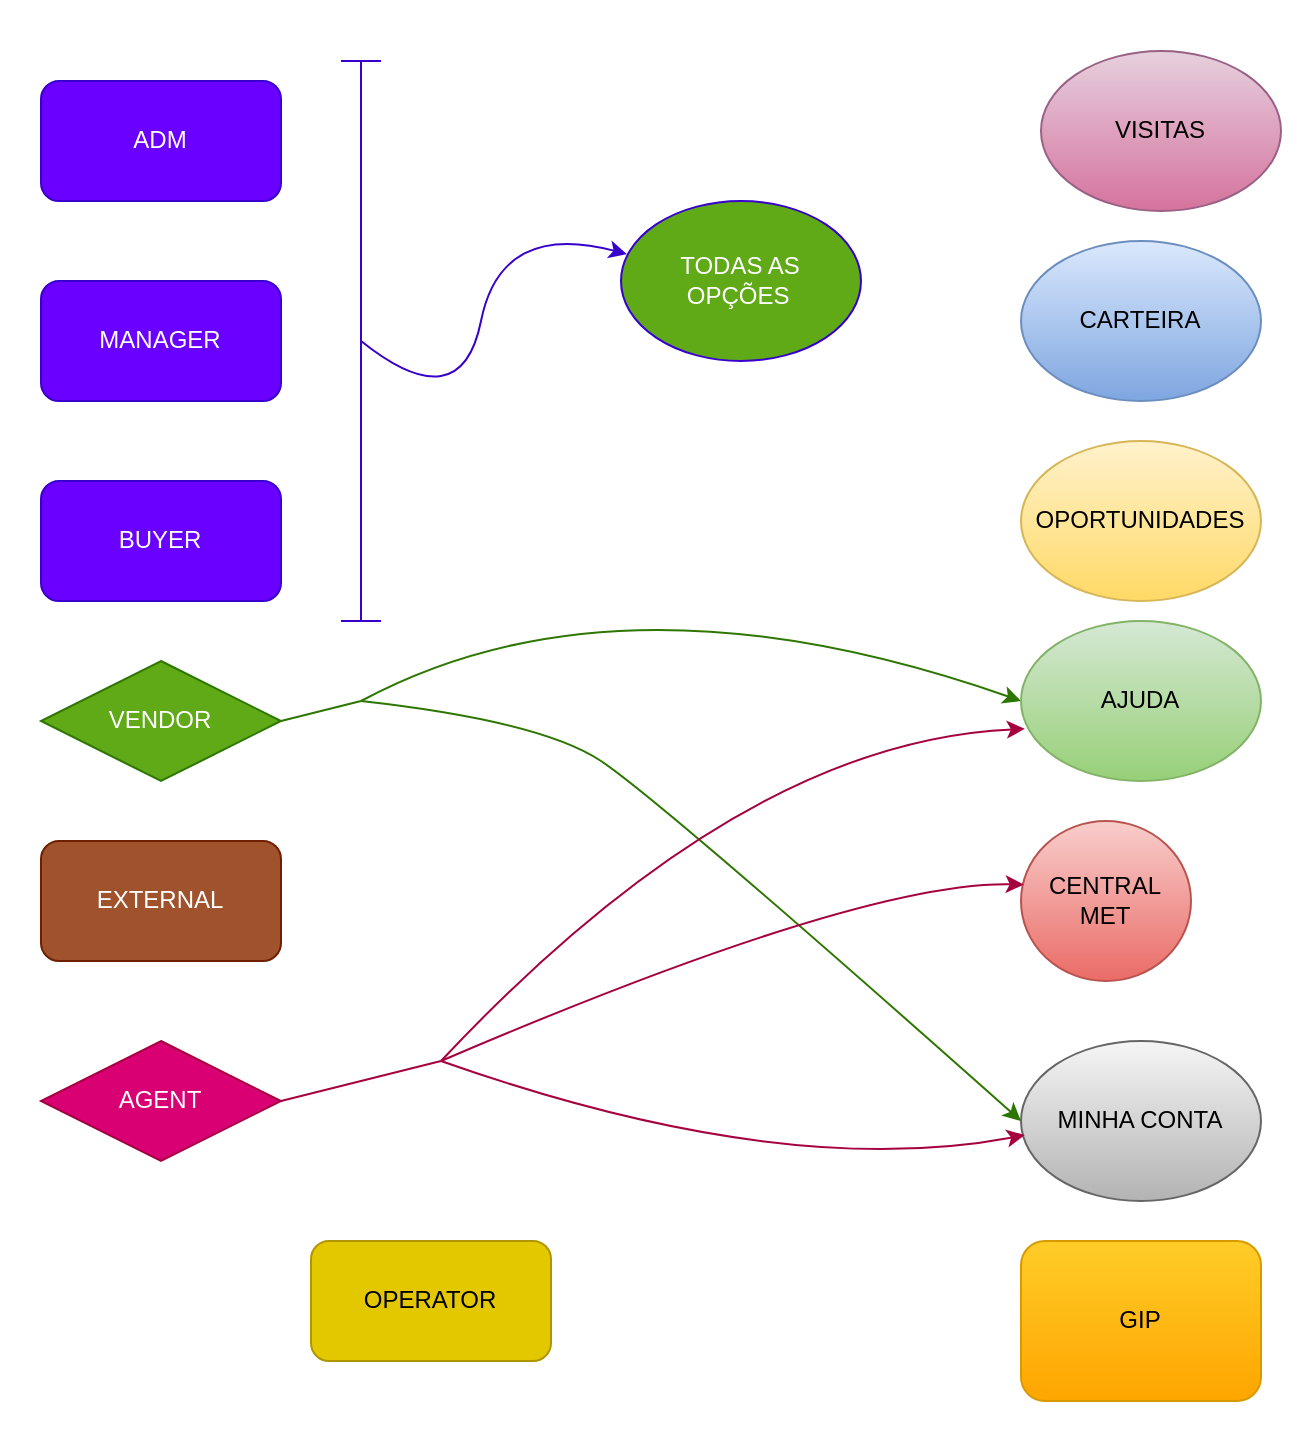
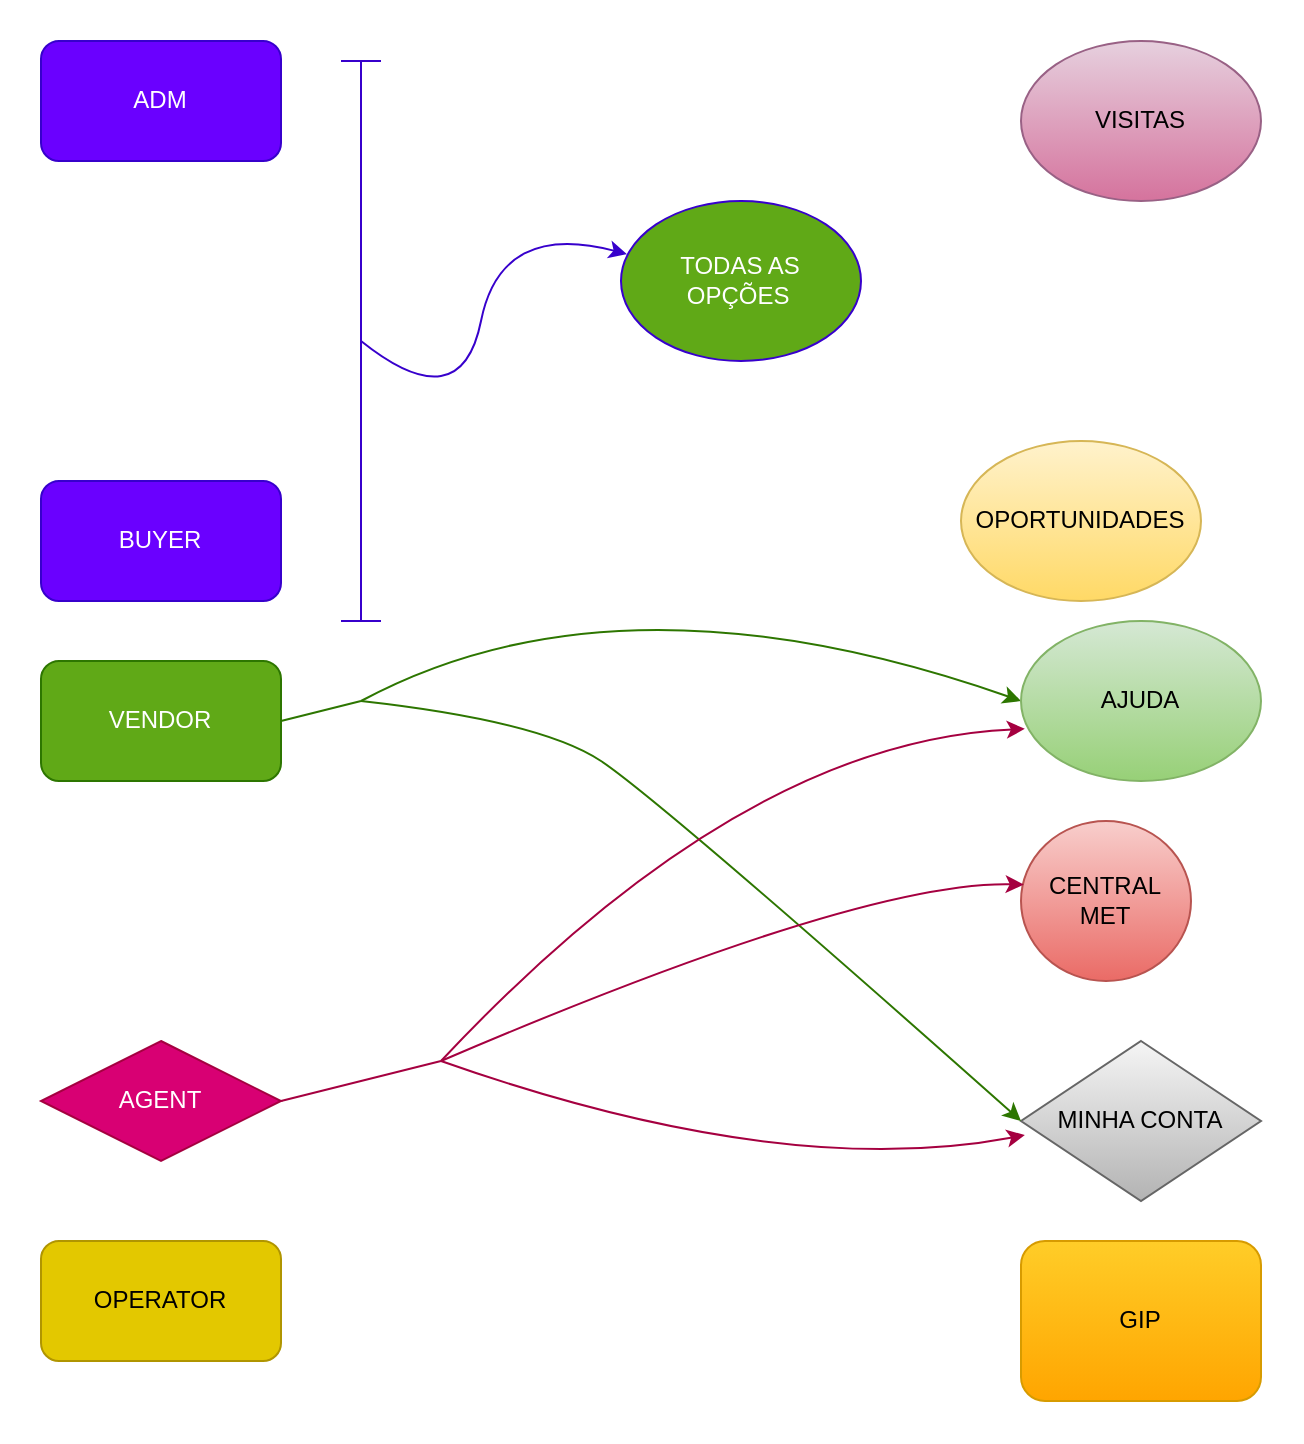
  <mxCell id="0" />
  <mxCell id="1" parent="0" />
- <mxCell id="2" value="ADM" style="rounded=1;whiteSpace=wrap;html=1;fillColor=#6a00ff;strokeColor=#3700CC;fontColor=#ffffff;" vertex="1" parent="1"><mxGeometry x="20" y="40" width="120" height="60" as="geometry" /></mxCell>
- <mxCell id="3" value="VISITAS" style="ellipse;whiteSpace=wrap;html=1;fillColor=#e6d0de;gradientColor=#d5739d;strokeColor=#996185;" vertex="1" parent="1"><mxGeometry x="520" y="25" width="120" height="80" as="geometry" /></mxCell>
- <mxCell id="4" value="MANAGER" style="rounded=1;whiteSpace=wrap;html=1;fillColor=#6a00ff;strokeColor=#3700CC;fontColor=#ffffff;" vertex="1" parent="1"><mxGeometry x="20" y="140" width="120" height="60" as="geometry" /></mxCell>
+ <mxCell id="2" value="ADM" style="rounded=1;whiteSpace=wrap;html=1;fillColor=#6a00ff;strokeColor=#3700CC;fontColor=#ffffff;" vertex="1" parent="1"><mxGeometry x="20" y="20" width="120" height="60" as="geometry" /></mxCell>
+ <mxCell id="3" value="VISITAS" style="ellipse;whiteSpace=wrap;html=1;fillColor=#e6d0de;gradientColor=#d5739d;strokeColor=#996185;" vertex="1" parent="1"><mxGeometry x="510" y="20" width="120" height="80" as="geometry" /></mxCell>
  <mxCell id="5" value="BUYER" style="rounded=1;whiteSpace=wrap;html=1;fillColor=#6a00ff;strokeColor=#3700CC;fontColor=#ffffff;" vertex="1" parent="1"><mxGeometry x="20" y="240" width="120" height="60" as="geometry" /></mxCell>
- <mxCell id="6" value="VENDOR" style="rhombus;whiteSpace=wrap;html=1;fillColor=#60a917;strokeColor=#2D7600;fontColor=#ffffff;" vertex="1" parent="1"><mxGeometry x="20" y="330" width="120" height="60" as="geometry" /></mxCell>
+ <mxCell id="6" value="VENDOR" style="rounded=1;whiteSpace=wrap;html=1;fillColor=#60a917;strokeColor=#2D7600;fontColor=#ffffff;" vertex="1" parent="1"><mxGeometry x="20" y="330" width="120" height="60" as="geometry" /></mxCell>
  <mxCell id="7" value="AGENT" style="rhombus;whiteSpace=wrap;html=1;fillColor=#d80073;fontColor=#ffffff;strokeColor=#A50040;" vertex="1" parent="1"><mxGeometry x="20" y="520" width="120" height="60" as="geometry" /></mxCell>
- <mxCell id="8" value="OPERATOR" style="rounded=1;whiteSpace=wrap;html=1;fillColor=#e3c800;fontColor=#000000;strokeColor=#B09500;" vertex="1" parent="1"><mxGeometry x="155" y="620" width="120" height="60" as="geometry" /></mxCell>
- <mxCell id="9" value="EXTERNAL" style="rounded=1;whiteSpace=wrap;html=1;fillColor=#a0522d;fontColor=#ffffff;strokeColor=#6D1F00;" vertex="1" parent="1"><mxGeometry x="20" y="420" width="120" height="60" as="geometry" /></mxCell>
- <mxCell id="10" value="CARTEIRA" style="ellipse;whiteSpace=wrap;html=1;fillColor=#dae8fc;gradientColor=#7ea6e0;strokeColor=#6c8ebf;" vertex="1" parent="1"><mxGeometry x="510" y="120" width="120" height="80" as="geometry" /></mxCell>
- <mxCell id="11" value="OPORTUNIDADES" style="ellipse;whiteSpace=wrap;html=1;fillColor=#fff2cc;gradientColor=#ffd966;strokeColor=#d6b656;" vertex="1" parent="1"><mxGeometry x="510" y="220" width="120" height="80" as="geometry" /></mxCell>
+ <mxCell id="8" value="OPERATOR" style="rounded=1;whiteSpace=wrap;html=1;fillColor=#e3c800;fontColor=#000000;strokeColor=#B09500;" vertex="1" parent="1"><mxGeometry x="20" y="620" width="120" height="60" as="geometry" /></mxCell>
+ <mxCell id="11" value="OPORTUNIDADES" style="ellipse;whiteSpace=wrap;html=1;fillColor=#fff2cc;gradientColor=#ffd966;strokeColor=#d6b656;" vertex="1" parent="1"><mxGeometry x="480" y="220" width="120" height="80" as="geometry" /></mxCell>
  <mxCell id="12" value="CENTRAL MET" style="ellipse;whiteSpace=wrap;html=1;fillColor=#f8cecc;gradientColor=#ea6b66;strokeColor=#b85450;" vertex="1" parent="1"><mxGeometry x="510" y="410" width="85" height="80" as="geometry" /></mxCell>
- <mxCell id="13" value="MINHA CONTA" style="ellipse;whiteSpace=wrap;html=1;fillColor=#f5f5f5;gradientColor=#b3b3b3;strokeColor=#666666;" vertex="1" parent="1"><mxGeometry x="510" y="520" width="120" height="80" as="geometry" /></mxCell>
+ <mxCell id="13" value="MINHA CONTA" style="rhombus;whiteSpace=wrap;html=1;fillColor=#f5f5f5;gradientColor=#b3b3b3;strokeColor=#666666;" vertex="1" parent="1"><mxGeometry x="510" y="520" width="120" height="80" as="geometry" /></mxCell>
  <mxCell id="14" value="GIP" style="whiteSpace=wrap;html=1;fillColor=#ffcd28;strokeColor=#d79b00;gradientColor=#ffa500;rounded=1;" vertex="1" parent="1"><mxGeometry x="510" y="620" width="120" height="80" as="geometry" /></mxCell>
  <mxCell id="15" value="" style="shape=crossbar;whiteSpace=wrap;html=1;rounded=1;direction=south;fillColor=#6a00ff;fontColor=#ffffff;strokeColor=#3700CC;" vertex="1" parent="1"><mxGeometry x="170" y="30" width="20" height="280" as="geometry" /></mxCell>
  <mxCell id="16" value="" style="curved=1;endArrow=classic;html=1;rounded=0;exitX=0.5;exitY=0.5;exitDx=0;exitDy=0;exitPerimeter=0;fillColor=#6a00ff;strokeColor=#3700CC;entryX=0.025;entryY=0.332;entryDx=0;entryDy=0;entryPerimeter=0;" edge="1" parent="1" source="15" target="24"><mxGeometry width="50" height="50" relative="1" as="geometry"><mxPoint x="320" y="350" as="sourcePoint" /><mxPoint x="320" y="140" as="targetPoint" /><Array as="points"><mxPoint x="230" y="210" /><mxPoint x="250" y="110" /></Array></mxGeometry></mxCell>
  <mxCell id="17" value="" style="endArrow=none;html=1;rounded=0;exitX=1;exitY=0.5;exitDx=0;exitDy=0;fillColor=#60a917;strokeColor=#2D7600;" edge="1" parent="1" source="6"><mxGeometry width="50" height="50" relative="1" as="geometry"><mxPoint x="190" y="380" as="sourcePoint" /><mxPoint x="180" y="350" as="targetPoint" /></mxGeometry></mxCell>
  <mxCell id="18" value="" style="curved=1;endArrow=classic;html=1;rounded=0;entryX=0;entryY=0.5;entryDx=0;entryDy=0;fillColor=#60a917;strokeColor=#2D7600;" edge="1" parent="1" target="19"><mxGeometry width="50" height="50" relative="1" as="geometry"><mxPoint x="180" y="350" as="sourcePoint" /><mxPoint x="430" y="340" as="targetPoint" /><Array as="points"><mxPoint x="310" y="280" /></Array></mxGeometry></mxCell>
  <mxCell id="19" value="AJUDA" style="ellipse;whiteSpace=wrap;html=1;fillColor=#d5e8d4;gradientColor=#97d077;strokeColor=#82b366;" vertex="1" parent="1"><mxGeometry x="510" y="310" width="120" height="80" as="geometry" /></mxCell>
  <mxCell id="20" value="" style="curved=1;endArrow=classic;html=1;rounded=0;entryX=0;entryY=0.5;entryDx=0;entryDy=0;fillColor=#60a917;strokeColor=#2D7600;" edge="1" parent="1" target="13"><mxGeometry width="50" height="50" relative="1" as="geometry"><mxPoint x="180" y="350" as="sourcePoint" /><mxPoint x="490" y="510" as="targetPoint" /><Array as="points"><mxPoint x="270" y="360" /><mxPoint x="330" y="400" /></Array></mxGeometry></mxCell>
  <mxCell id="21" value="" style="endArrow=none;html=1;rounded=0;exitX=1;exitY=0.5;exitDx=0;exitDy=0;fillColor=#d80073;strokeColor=#A50040;" edge="1" parent="1" source="7"><mxGeometry width="50" height="50" relative="1" as="geometry"><mxPoint x="200" y="460" as="sourcePoint" /><mxPoint x="220" y="530" as="targetPoint" /></mxGeometry></mxCell>
  <mxCell id="22" value="" style="curved=1;endArrow=classic;html=1;rounded=0;entryX=0.016;entryY=0.674;entryDx=0;entryDy=0;fillColor=#d80073;strokeColor=#A50040;entryPerimeter=0;" edge="1" parent="1" target="19"><mxGeometry width="50" height="50" relative="1" as="geometry"><mxPoint x="220" y="530" as="sourcePoint" /><mxPoint x="300" y="400" as="targetPoint" /><Array as="points"><mxPoint x="370" y="370" /></Array></mxGeometry></mxCell>
  <mxCell id="23" value="" style="curved=1;endArrow=classic;html=1;rounded=0;entryX=0.016;entryY=0.397;entryDx=0;entryDy=0;entryPerimeter=0;fillColor=#d80073;strokeColor=#A50040;" edge="1" parent="1" target="12"><mxGeometry width="50" height="50" relative="1" as="geometry"><mxPoint x="220" y="530" as="sourcePoint" /><mxPoint x="480" y="410" as="targetPoint" /><Array as="points"><mxPoint x="430" y="440" /></Array></mxGeometry></mxCell>
  <mxCell id="24" value="&lt;div style=&quot;text-align: justify;&quot;&gt;&lt;span style=&quot;background-color: initial;&quot;&gt;TODAS AS&lt;/span&gt;&lt;/div&gt;&lt;div style=&quot;text-align: justify;&quot;&gt;&lt;span style=&quot;background-color: initial;&quot;&gt;&amp;nbsp;OPÇÕES&lt;/span&gt;&lt;/div&gt;" style="ellipse;whiteSpace=wrap;html=1;align=center;fillColor=#60a917;fontColor=#ffffff;strokeColor=#3700CC;" vertex="1" parent="1"><mxGeometry x="310" y="100" width="120" height="80" as="geometry" /></mxCell>
  <mxCell id="25" value="" style="curved=1;endArrow=classic;html=1;rounded=0;entryX=0.016;entryY=0.588;entryDx=0;entryDy=0;entryPerimeter=0;fillColor=#d80073;strokeColor=#A50040;" edge="1" parent="1" target="13"><mxGeometry width="50" height="50" relative="1" as="geometry"><mxPoint x="220" y="530" as="sourcePoint" /><mxPoint x="522" y="472" as="targetPoint" /><Array as="points"><mxPoint x="390" y="590" /></Array></mxGeometry></mxCell>
